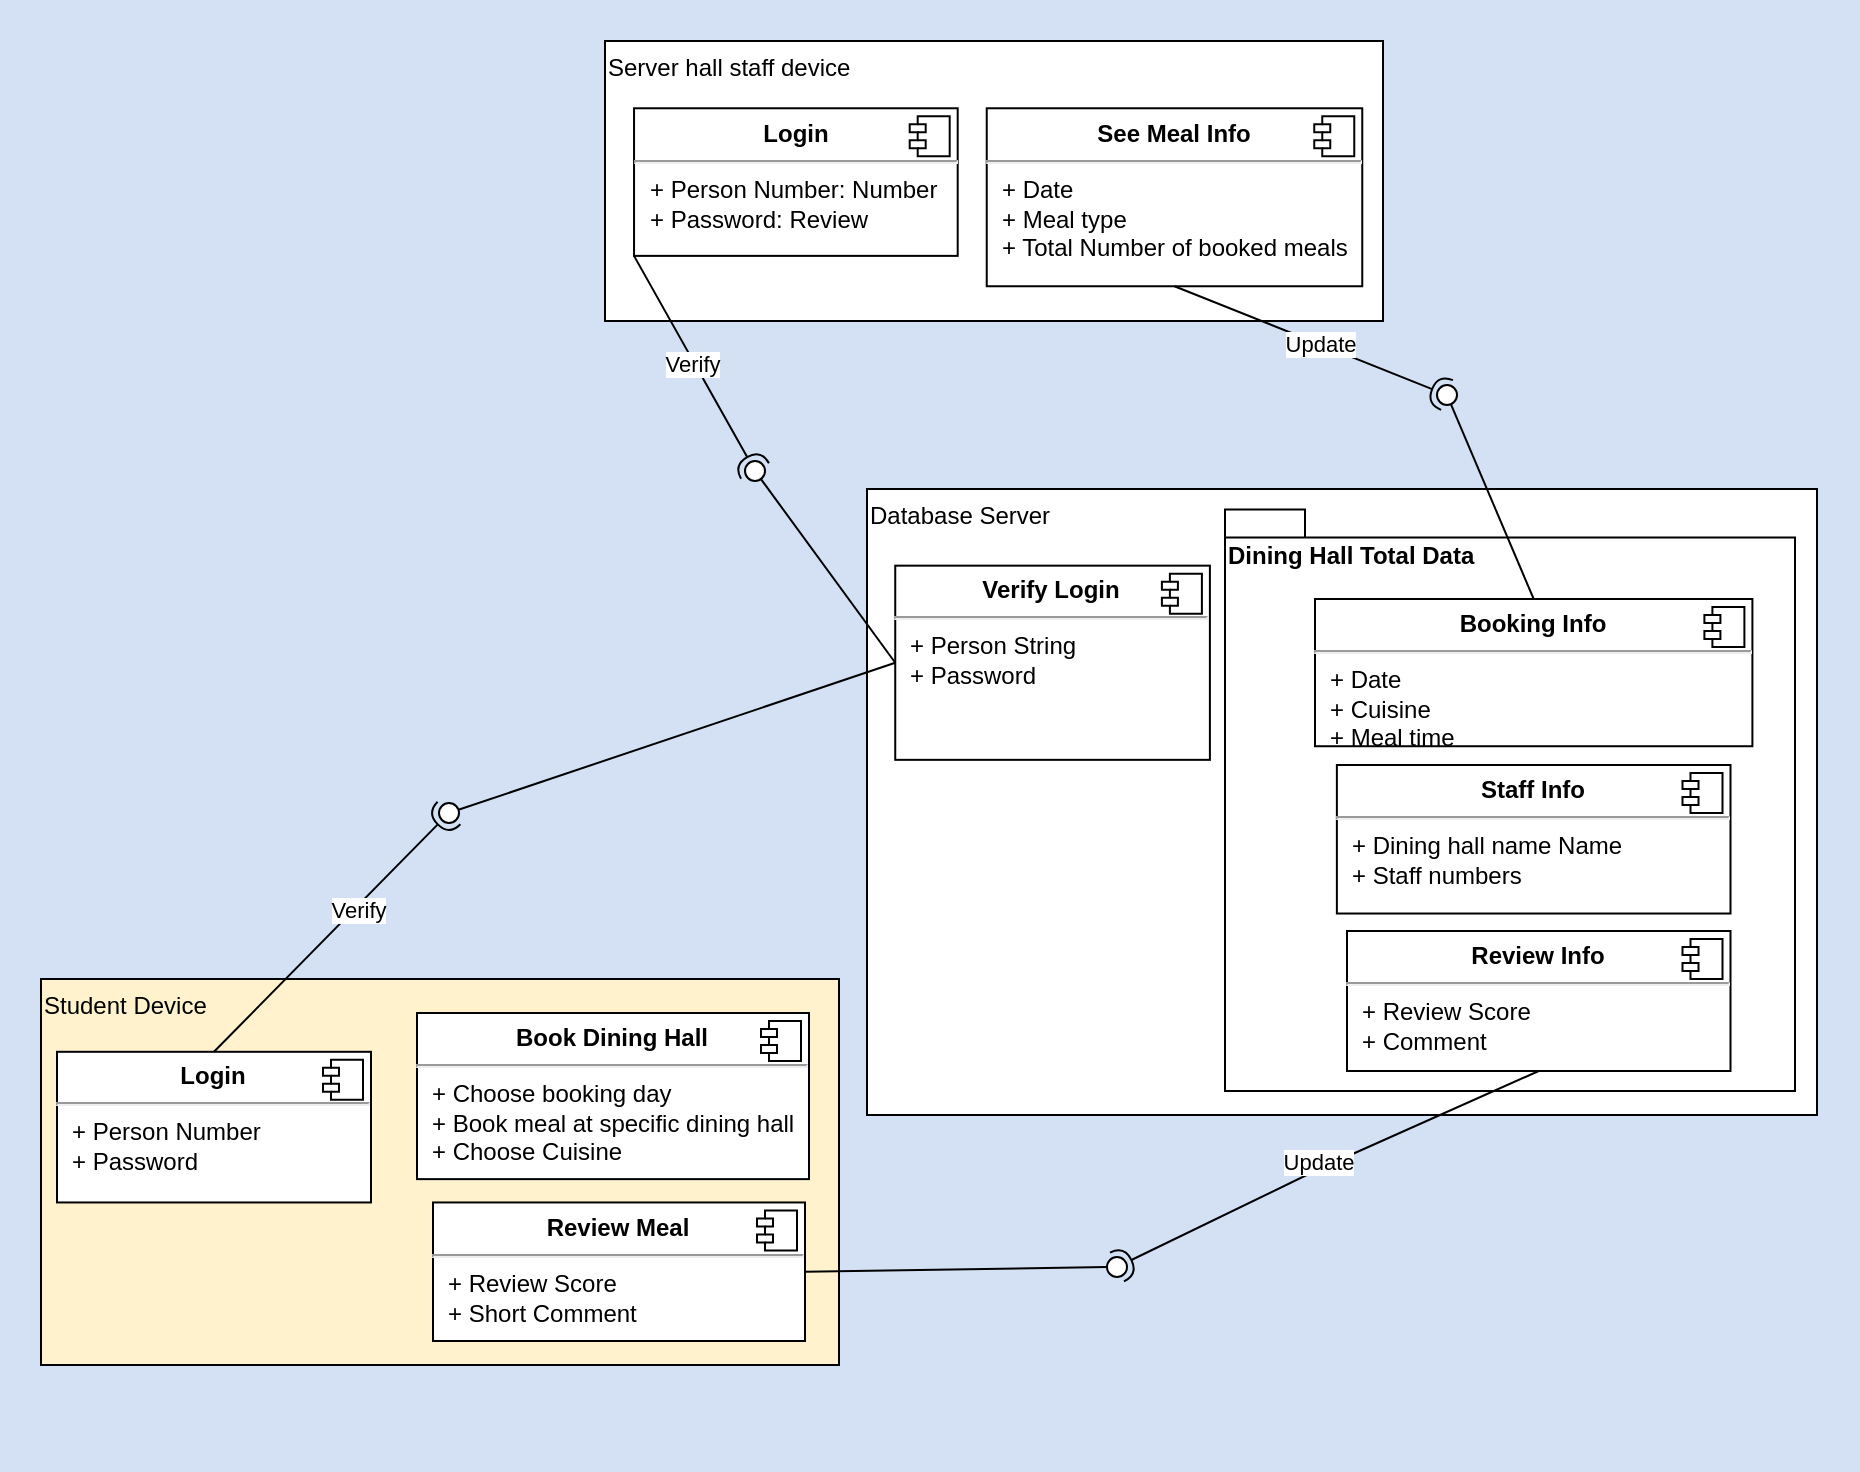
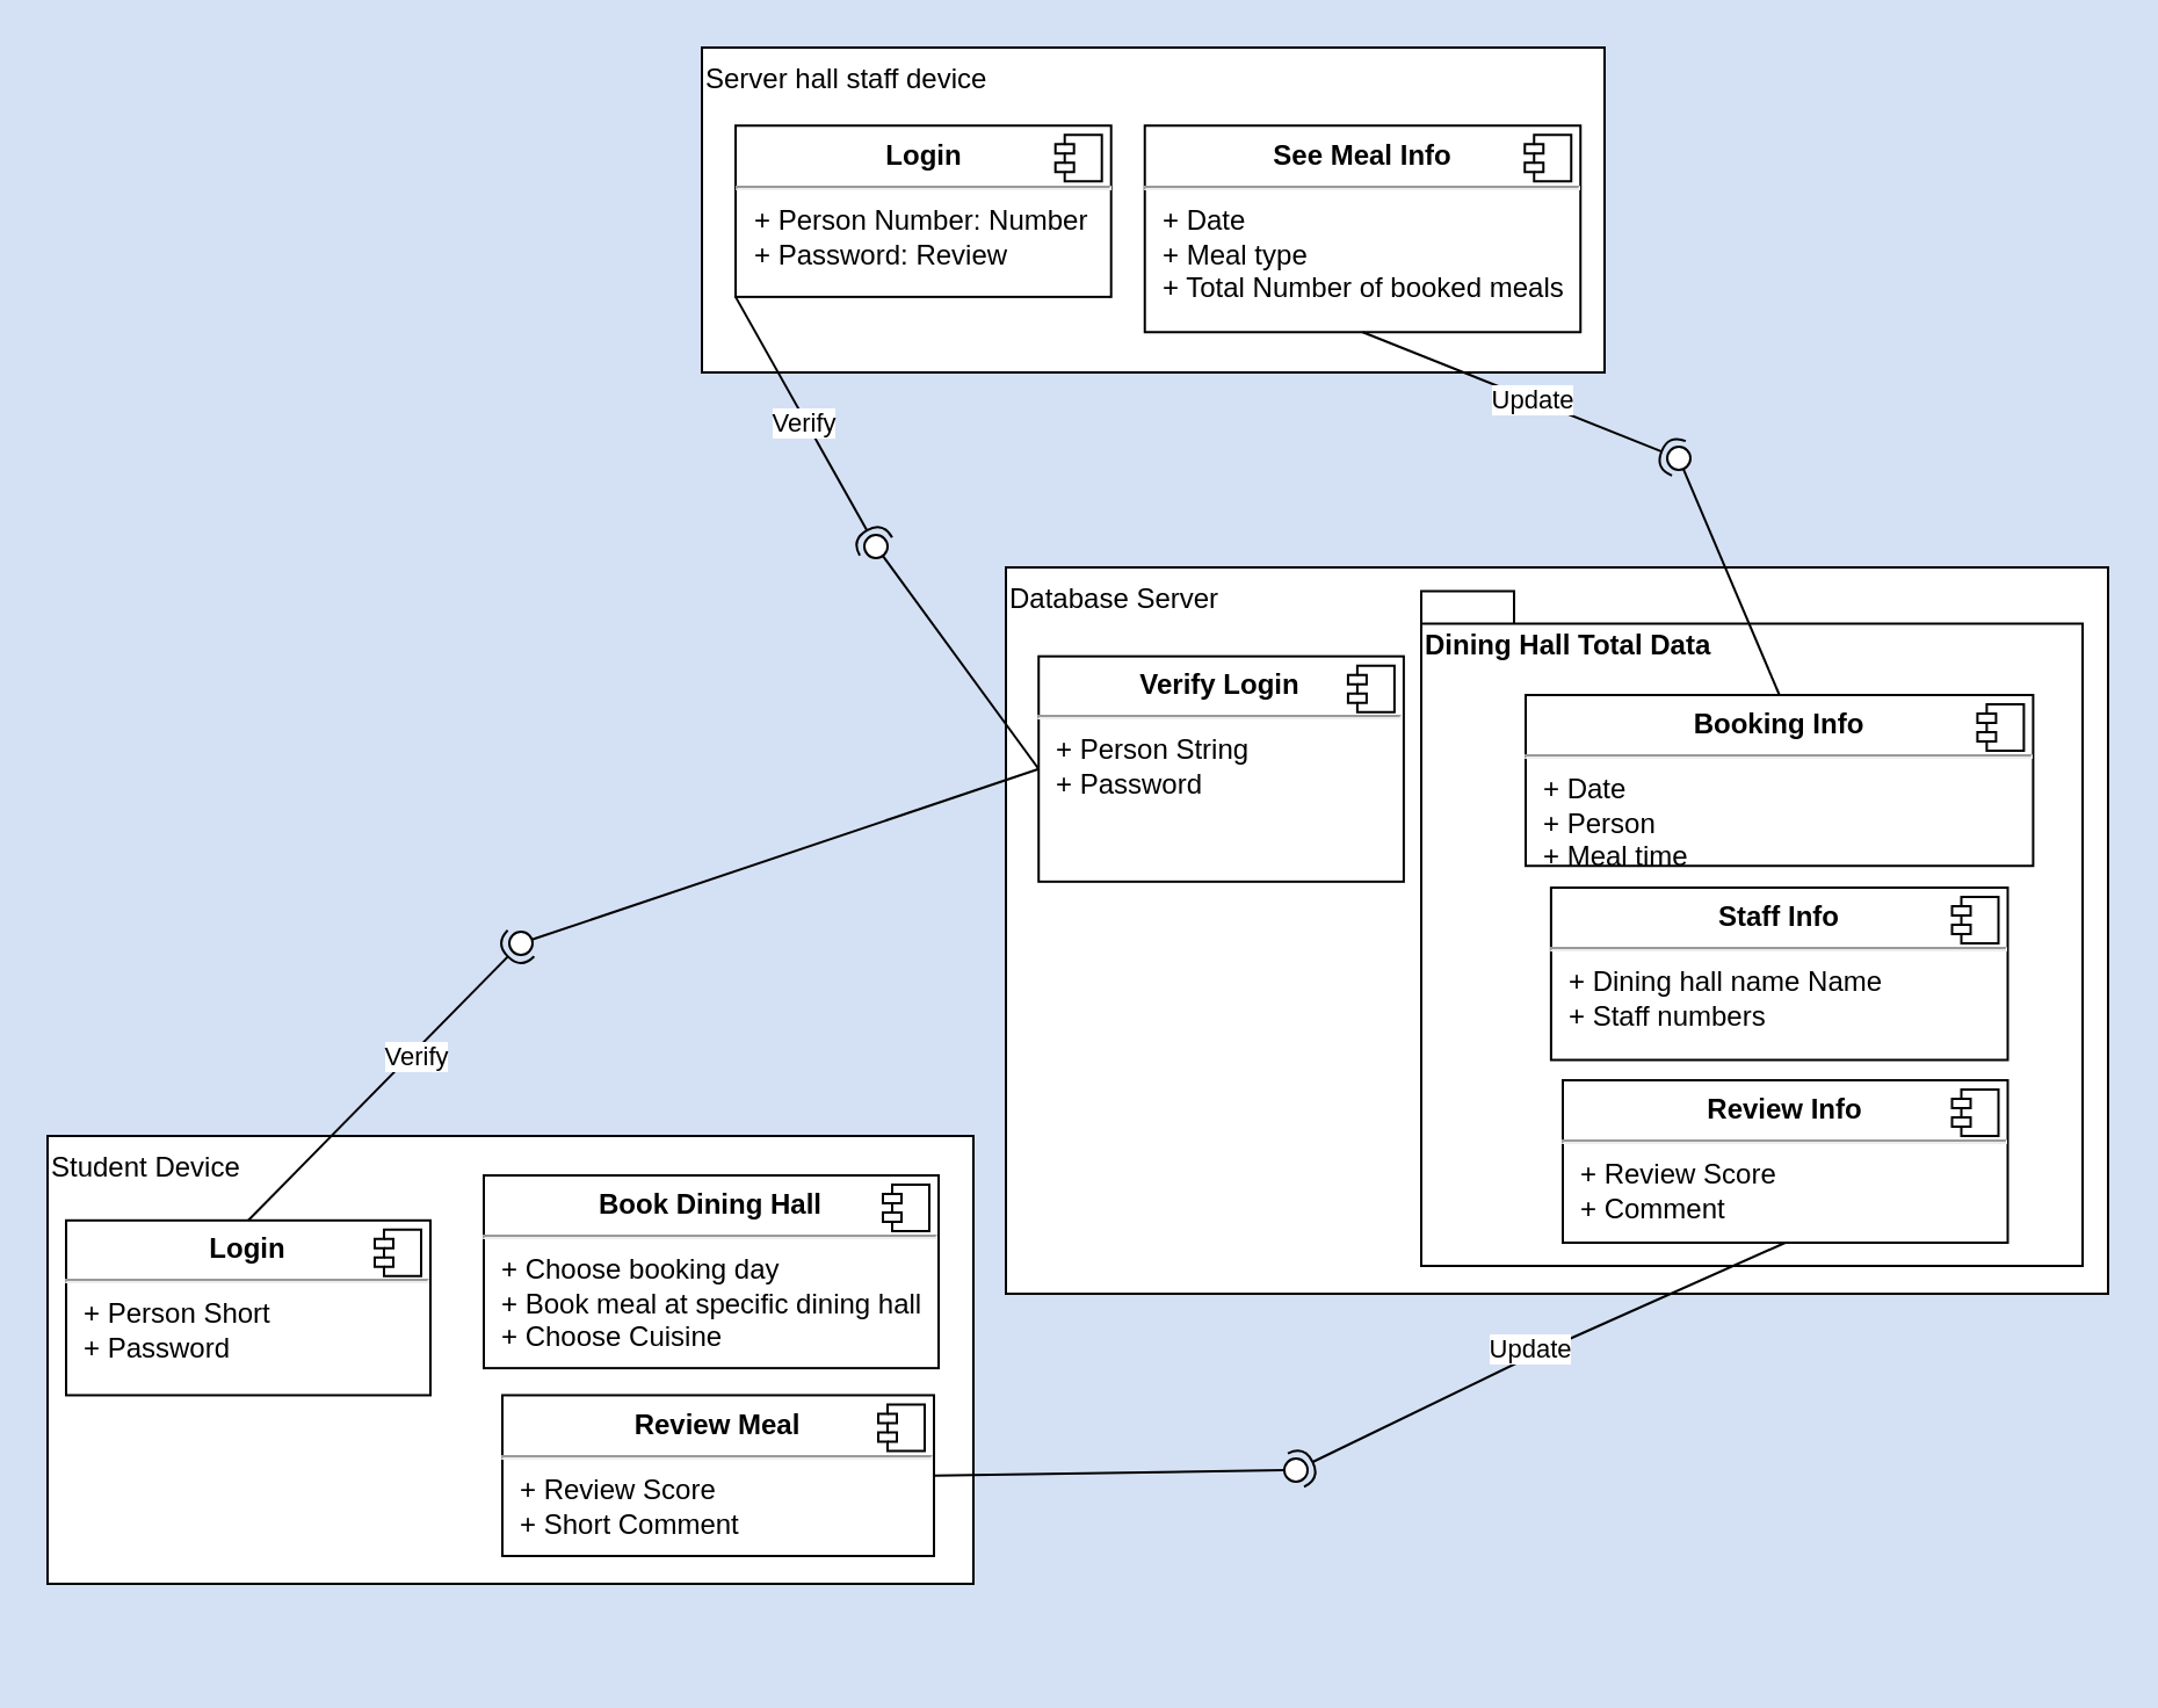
  <mxCell id="0" />
  <mxCell id="1" parent="0" />
  <mxCell id="2" value="" style="group" parent="1" vertex="1" connectable="0"><mxGeometry x="433" y="244" width="475" height="313" as="geometry" /></mxCell>
  <mxCell id="3" value="Database Server" style="rounded=0;whiteSpace=wrap;html=1;verticalAlign=top;align=left;" parent="2" vertex="1"><mxGeometry width="475" height="313" as="geometry" /></mxCell>
  <mxCell id="4" value="Dining Hall Total Data" style="shape=folder;fontStyle=1;spacingTop=10;tabWidth=40;tabHeight=14;tabPosition=left;html=1;align=left;verticalAlign=top;" parent="2" vertex="1"><mxGeometry x="179" y="10.22" width="285" height="290.78" as="geometry" /></mxCell>
  <mxCell id="5" value="&lt;p style=&quot;margin: 0px ; margin-top: 6px ; text-align: center&quot;&gt;&lt;b&gt;Verify Login&lt;/b&gt;&lt;/p&gt;&lt;hr&gt;&lt;p style=&quot;margin: 0px ; margin-left: 8px&quot;&gt;+ Person String&lt;br&gt;+ Password&lt;/p&gt;" style="align=left;overflow=fill;html=1;dropTarget=0;" parent="2" vertex="1"><mxGeometry x="14.12" y="38.327" width="157.33" height="97.094" as="geometry" /></mxCell>
  <mxCell id="6" value="" style="shape=component;jettyWidth=8;jettyHeight=4;" parent="5" vertex="1"><mxGeometry x="1" width="20" height="20" relative="1" as="geometry"><mxPoint x="-24" y="4" as="offset" /></mxGeometry></mxCell>
  <mxCell id="7" value="&lt;p style=&quot;margin: 0px ; margin-top: 6px ; text-align: center&quot;&gt;&lt;b&gt;Staff Info&lt;/b&gt;&lt;/p&gt;&lt;hr&gt;&lt;p style=&quot;margin: 0px ; margin-left: 8px&quot;&gt;+ Dining hall name Name&lt;br&gt;+ Staff numbers&amp;nbsp;&lt;/p&gt;" style="align=left;overflow=fill;html=1;dropTarget=0;" parent="2" vertex="1"><mxGeometry x="234.94" y="138" width="196.81" height="74.26" as="geometry" /></mxCell>
  <mxCell id="8" value="" style="shape=component;jettyWidth=8;jettyHeight=4;" parent="7" vertex="1"><mxGeometry x="1" width="20" height="20" relative="1" as="geometry"><mxPoint x="-24" y="4" as="offset" /></mxGeometry></mxCell>
- <mxCell id="9" value="&lt;p style=&quot;margin: 0px ; margin-top: 6px ; text-align: center&quot;&gt;&lt;b&gt;Booking Info&lt;/b&gt;&lt;/p&gt;&lt;hr&gt;&lt;p style=&quot;margin: 0px ; margin-left: 8px&quot;&gt;+ Date&lt;/p&gt;&lt;p style=&quot;margin: 0px ; margin-left: 8px&quot;&gt;+ Cuisine&amp;nbsp;&lt;/p&gt;&lt;p style=&quot;margin: 0px ; margin-left: 8px&quot;&gt;+ Meal time&lt;/p&gt;" style="align=left;overflow=fill;html=1;dropTarget=0;" parent="2" vertex="1"><mxGeometry x="224" y="55" width="218.7" height="73.62" as="geometry" /></mxCell>
+ <mxCell id="9" value="&lt;p style=&quot;margin: 0px ; margin-top: 6px ; text-align: center&quot;&gt;&lt;b&gt;Booking Info&lt;/b&gt;&lt;/p&gt;&lt;hr&gt;&lt;p style=&quot;margin: 0px ; margin-left: 8px&quot;&gt;+ Date&lt;/p&gt;&lt;p style=&quot;margin: 0px ; margin-left: 8px&quot;&gt;+ Person&amp;nbsp;&lt;/p&gt;&lt;p style=&quot;margin: 0px ; margin-left: 8px&quot;&gt;+ Meal time&lt;/p&gt;" style="align=left;overflow=fill;html=1;dropTarget=0;" parent="2" vertex="1"><mxGeometry x="224" y="55" width="218.7" height="73.62" as="geometry" /></mxCell>
  <mxCell id="10" value="" style="shape=component;jettyWidth=8;jettyHeight=4;" parent="9" vertex="1"><mxGeometry x="1" width="20" height="20" relative="1" as="geometry"><mxPoint x="-24" y="4" as="offset" /></mxGeometry></mxCell>
  <mxCell id="11" value="&lt;p style=&quot;margin: 0px ; margin-top: 6px ; text-align: center&quot;&gt;&lt;b&gt;Review Info&lt;/b&gt;&lt;/p&gt;&lt;hr&gt;&lt;p style=&quot;margin: 0px ; margin-left: 8px&quot;&gt;+ Review Score&lt;br&gt;+ Comment&amp;nbsp;&lt;/p&gt;" style="align=left;overflow=fill;html=1;dropTarget=0;" vertex="1" parent="2"><mxGeometry x="240" y="221" width="191.75" height="70" as="geometry" /></mxCell>
  <mxCell id="12" value="" style="shape=component;jettyWidth=8;jettyHeight=4;" vertex="1" parent="11"><mxGeometry x="1" width="20" height="20" relative="1" as="geometry"><mxPoint x="-24" y="4" as="offset" /></mxGeometry></mxCell>
  <mxCell id="13" value="" style="rounded=0;orthogonalLoop=1;jettySize=auto;html=1;endArrow=halfCircle;endFill=0;entryX=0.5;entryY=0.5;entryDx=0;entryDy=0;endSize=6;strokeWidth=1;exitX=0.5;exitY=1;exitDx=0;exitDy=0;" edge="1" target="41" parent="1" source="11"><mxGeometry relative="1" as="geometry"><mxPoint x="485" y="353" as="sourcePoint" /><Array as="points"><mxPoint x="659" y="584" /></Array></mxGeometry></mxCell>
  <mxCell id="14" value="" style="group" parent="1" vertex="1" connectable="0"><mxGeometry x="20" y="489" width="399" height="225" as="geometry" /></mxCell>
- <mxCell id="15" value="Student Device" style="rounded=0;whiteSpace=wrap;html=1;verticalAlign=top;align=left;fillColor=#fff2cc;" parent="14" vertex="1"><mxGeometry width="399" height="193" as="geometry" /></mxCell>
- <mxCell id="16" value="&lt;p style=&quot;margin: 0px ; margin-top: 6px ; text-align: center&quot;&gt;&lt;b&gt;Login&lt;/b&gt;&lt;/p&gt;&lt;hr&gt;&lt;p style=&quot;margin: 0px ; margin-left: 8px&quot;&gt;+ Person Number&lt;br&gt;+ Password&lt;/p&gt;" style="align=left;overflow=fill;html=1;dropTarget=0;" parent="14" vertex="1"><mxGeometry x="8" y="36.397" width="157" height="75.331" as="geometry" /></mxCell>
+ <mxCell id="15" value="Student Device" style="rounded=0;whiteSpace=wrap;html=1;verticalAlign=top;align=left;" parent="14" vertex="1"><mxGeometry width="399" height="193" as="geometry" /></mxCell>
+ <mxCell id="16" value="&lt;p style=&quot;margin: 0px ; margin-top: 6px ; text-align: center&quot;&gt;&lt;b&gt;Login&lt;/b&gt;&lt;/p&gt;&lt;hr&gt;&lt;p style=&quot;margin: 0px ; margin-left: 8px&quot;&gt;+ Person Short&lt;br&gt;+ Password&lt;/p&gt;" style="align=left;overflow=fill;html=1;dropTarget=0;" parent="14" vertex="1"><mxGeometry x="8" y="36.397" width="157" height="75.331" as="geometry" /></mxCell>
  <mxCell id="17" value="" style="shape=component;jettyWidth=8;jettyHeight=4;" parent="16" vertex="1"><mxGeometry x="1" width="20" height="20" relative="1" as="geometry"><mxPoint x="-24" y="4" as="offset" /></mxGeometry></mxCell>
  <mxCell id="18" value="&lt;p style=&quot;margin: 0px ; margin-top: 6px ; text-align: center&quot;&gt;&lt;b&gt;Book Dining Hall&lt;/b&gt;&lt;/p&gt;&lt;hr&gt;&lt;p style=&quot;margin: 0px ; margin-left: 8px&quot;&gt;+ Choose booking day&lt;br&gt;+ Book meal at specific dining hall&lt;/p&gt;&lt;p style=&quot;margin: 0px ; margin-left: 8px&quot;&gt;+ Choose Cuisine&amp;nbsp;&lt;/p&gt;" style="align=left;overflow=fill;html=1;dropTarget=0;" parent="14" vertex="1"><mxGeometry x="188" y="17" width="196" height="83.06" as="geometry" /></mxCell>
  <mxCell id="19" value="" style="shape=component;jettyWidth=8;jettyHeight=4;" parent="18" vertex="1"><mxGeometry x="1" width="20" height="20" relative="1" as="geometry"><mxPoint x="-24" y="4" as="offset" /></mxGeometry></mxCell>
  <mxCell id="20" value="&lt;p style=&quot;margin: 0px ; margin-top: 6px ; text-align: center&quot;&gt;&lt;b&gt;Review Meal&lt;/b&gt;&lt;/p&gt;&lt;hr&gt;&lt;p style=&quot;margin: 0px ; margin-left: 8px&quot;&gt;+ Review Score&lt;br&gt;+ Short Comment&amp;nbsp;&lt;/p&gt;" style="align=left;overflow=fill;html=1;dropTarget=0;" vertex="1" parent="14"><mxGeometry x="196" y="111.73" width="186" height="69.27" as="geometry" /></mxCell>
  <mxCell id="21" value="" style="shape=component;jettyWidth=8;jettyHeight=4;" vertex="1" parent="20"><mxGeometry x="1" width="20" height="20" relative="1" as="geometry"><mxPoint x="-24" y="4" as="offset" /></mxGeometry></mxCell>
  <mxCell id="22" value="" style="group" parent="1" vertex="1" connectable="0"><mxGeometry x="302" y="20" width="389" height="140" as="geometry" /></mxCell>
  <mxCell id="23" value="Server hall staff device" style="rounded=0;whiteSpace=wrap;html=1;align=left;horizontal=1;verticalAlign=top;" parent="22" vertex="1"><mxGeometry width="389.0" height="140" as="geometry" /></mxCell>
  <mxCell id="24" value="&lt;p style=&quot;margin: 0px ; margin-top: 6px ; text-align: center&quot;&gt;&lt;b&gt;Login&lt;/b&gt;&lt;/p&gt;&lt;hr&gt;&lt;p style=&quot;margin: 0px ; margin-left: 8px&quot;&gt;+ Person Number: Number&lt;br&gt;+ Password: Review&lt;/p&gt;" style="align=left;overflow=fill;html=1;dropTarget=0;" parent="22" vertex="1"><mxGeometry x="14.524" y="33.643" width="161.826" height="73.798" as="geometry" /></mxCell>
  <mxCell id="25" value="" style="shape=component;jettyWidth=8;jettyHeight=4;" parent="24" vertex="1"><mxGeometry x="1" width="20" height="20" relative="1" as="geometry"><mxPoint x="-24" y="4" as="offset" /></mxGeometry></mxCell>
  <mxCell id="26" value="&lt;p style=&quot;margin: 0px ; margin-top: 6px ; text-align: center&quot;&gt;&lt;b&gt;See Meal Info&lt;/b&gt;&lt;/p&gt;&lt;hr&gt;&lt;p style=&quot;margin: 0px ; margin-left: 8px&quot;&gt;+ Date&lt;br&gt;+ Meal type&lt;/p&gt;&lt;p style=&quot;margin: 0px ; margin-left: 8px&quot;&gt;+ Total Number of booked meals&lt;/p&gt;" style="align=left;overflow=fill;html=1;dropTarget=0;" parent="22" vertex="1"><mxGeometry x="190.869" y="33.643" width="187.757" height="88.992" as="geometry" /></mxCell>
  <mxCell id="27" value="" style="shape=component;jettyWidth=8;jettyHeight=4;" parent="26" vertex="1"><mxGeometry x="1" width="20" height="20" relative="1" as="geometry"><mxPoint x="-24" y="4" as="offset" /></mxGeometry></mxCell>
  <mxCell id="28" value="" style="rounded=0;orthogonalLoop=1;jettySize=auto;html=1;endArrow=none;endFill=0;exitX=0;exitY=0.5;exitDx=0;exitDy=0;" parent="1" source="5" target="31" edge="1"><mxGeometry relative="1" as="geometry"><mxPoint x="438" y="256" as="sourcePoint" /></mxGeometry></mxCell>
  <mxCell id="29" value="" style="rounded=0;orthogonalLoop=1;jettySize=auto;html=1;endArrow=halfCircle;endFill=0;entryX=0.5;entryY=0.5;entryDx=0;entryDy=0;endSize=6;strokeWidth=1;exitX=0.5;exitY=0;exitDx=0;exitDy=0;horizontal=0;" parent="1" source="16" target="31" edge="1"><mxGeometry relative="1" as="geometry"><mxPoint x="478" y="256" as="sourcePoint" /></mxGeometry></mxCell>
  <mxCell id="30" value="Verify" style="edgeLabel;html=1;align=center;verticalAlign=middle;resizable=0;points=[];" parent="29" vertex="1" connectable="0"><mxGeometry x="0.205" y="-2" relative="1" as="geometry"><mxPoint as="offset" /></mxGeometry></mxCell>
  <mxCell id="31" value="" style="ellipse;whiteSpace=wrap;html=1;fontFamily=Helvetica;fontSize=12;fontColor=#000000;align=center;strokeColor=#000000;fillColor=#ffffff;points=[];aspect=fixed;resizable=0;" parent="1" vertex="1"><mxGeometry x="219" y="401" width="10" height="10" as="geometry" /></mxCell>
  <mxCell id="32" value="" style="rounded=0;orthogonalLoop=1;jettySize=auto;html=1;endArrow=none;endFill=0;exitX=0;exitY=0.5;exitDx=0;exitDy=0;" parent="1" source="5" target="35" edge="1"><mxGeometry relative="1" as="geometry"><mxPoint x="447" y="331" as="sourcePoint" /></mxGeometry></mxCell>
  <mxCell id="33" value="" style="rounded=0;orthogonalLoop=1;jettySize=auto;html=1;endArrow=halfCircle;endFill=0;entryX=0.5;entryY=0.5;entryDx=0;entryDy=0;endSize=6;strokeWidth=1;exitX=0;exitY=1;exitDx=0;exitDy=0;" parent="1" source="24" target="35" edge="1"><mxGeometry relative="1" as="geometry"><mxPoint x="478" y="256" as="sourcePoint" /></mxGeometry></mxCell>
  <mxCell id="34" value="Verify" style="edgeLabel;html=1;align=center;verticalAlign=middle;resizable=0;points=[];" parent="33" vertex="1" connectable="0"><mxGeometry x="-0.006" y="-1" relative="1" as="geometry"><mxPoint as="offset" /></mxGeometry></mxCell>
  <mxCell id="35" value="" style="ellipse;whiteSpace=wrap;html=1;fontFamily=Helvetica;fontSize=12;fontColor=#000000;align=center;strokeColor=#000000;fillColor=#ffffff;points=[];aspect=fixed;resizable=0;" parent="1" vertex="1"><mxGeometry x="372" y="230" width="10" height="10" as="geometry" /></mxCell>
  <mxCell id="36" value="" style="rounded=0;orthogonalLoop=1;jettySize=auto;html=1;endArrow=none;endFill=0;exitX=0.5;exitY=0;exitDx=0;exitDy=0;" parent="1" source="9" target="39" edge="1"><mxGeometry relative="1" as="geometry"><mxPoint x="424" y="307" as="sourcePoint" /></mxGeometry></mxCell>
  <mxCell id="37" value="" style="rounded=0;orthogonalLoop=1;jettySize=auto;html=1;endArrow=halfCircle;endFill=0;entryX=0.5;entryY=0.5;entryDx=0;entryDy=0;endSize=6;strokeWidth=1;exitX=0.5;exitY=1;exitDx=0;exitDy=0;" parent="1" source="26" target="39" edge="1"><mxGeometry relative="1" as="geometry"><mxPoint x="464" y="307" as="sourcePoint" /></mxGeometry></mxCell>
  <mxCell id="38" value="Update" style="edgeLabel;html=1;align=center;verticalAlign=middle;resizable=0;points=[];" parent="37" vertex="1" connectable="0"><mxGeometry x="0.121" y="3" relative="1" as="geometry"><mxPoint x="-5.35" y="410.63" as="offset" /></mxGeometry></mxCell>
  <mxCell id="39" value="" style="ellipse;whiteSpace=wrap;html=1;fontFamily=Helvetica;fontSize=12;fontColor=#000000;align=center;strokeColor=#000000;fillColor=#ffffff;points=[];aspect=fixed;resizable=0;" parent="1" vertex="1"><mxGeometry x="718" y="192" width="10" height="10" as="geometry" /></mxCell>
  <mxCell id="40" value="" style="rounded=0;orthogonalLoop=1;jettySize=auto;html=1;endArrow=none;endFill=0;exitX=1;exitY=0.5;exitDx=0;exitDy=0;" edge="1" target="41" parent="1" source="20"><mxGeometry relative="1" as="geometry"><mxPoint x="445" y="353" as="sourcePoint" /></mxGeometry></mxCell>
  <mxCell id="41" value="" style="ellipse;whiteSpace=wrap;html=1;fontFamily=Helvetica;fontSize=12;fontColor=#000000;align=center;strokeColor=#000000;fillColor=#ffffff;points=[];aspect=fixed;resizable=0;" vertex="1" parent="1"><mxGeometry x="553" y="628" width="10" height="10" as="geometry" /></mxCell>
  <mxCell id="42" value="Update" style="edgeLabel;html=1;align=center;verticalAlign=middle;resizable=0;points=[];" vertex="1" connectable="0" parent="1"><mxGeometry x="673.349" y="180.368" as="geometry"><mxPoint x="-14" y="-9" as="offset" /></mxGeometry></mxCell>
